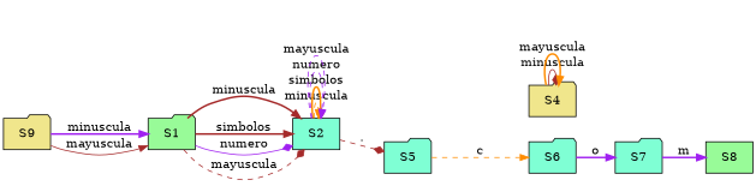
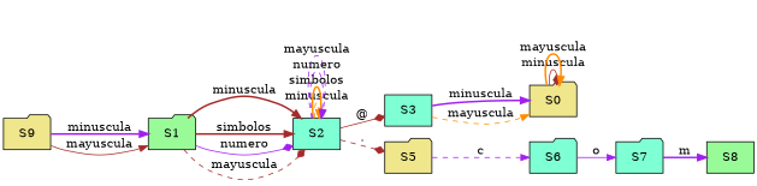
  digraph {
    rankdir=LR
    node [fillcolor=aquamarine shape=folder style=filled]
    edge [arrowhead=normal color=purple style=bold]
    n1 [fillcolor=khaki label=S9]
    S1 [fillcolor=palegreen]
    S2 [shape=box]
-   S5
-   S4 [fillcolor=khaki]
+   S3 [shape=box]
+   S5 [fillcolor=khaki]
+   S4 [fillcolor=khaki label=S0]
    S6
    S7
    S8 [fillcolor=palegreen shape=box]
    n1 -> S1 [label=minuscula]
    n1 -> S1 [color=brown label=mayuscula style=solid]
    S1 -> S2 [color=brown label=minuscula]
    S1 -> S2 [color=brown label=simbolos]
    S1 -> S2 [arrowhead=diamond label=numero style=solid]
    S1 -> S2 [arrowhead=diamond color=brown label=mayuscula style=dashed]
    S2 -> S2 [color=darkorange label=minuscula style=dashed]
    S2 -> S2 [arrowhead=diamond color=darkorange label=simbolos]
    S2 -> S2 [label=numero style=dashed]
    S2 -> S2 [label=mayuscula style=dashed]
+   S2 -> S3 [arrowhead=diamond color=brown label="@" style=solid]
    S2 -> S5 [arrowhead=diamond color=brown label="." style=dashed]
-   S5 -> S6 [color=darkorange label=c style=dashed]
+   S3 -> S4 [label=minuscula]
+   S3 -> S4 [color=darkorange label=mayuscula style=dashed]
+   S5 -> S6 [label=c style=dashed]
    S4 -> S4 [arrowhead=diamond color=brown label=minuscula style=solid]
    S4 -> S4 [color=darkorange label=mayuscula]
-   S6 -> S7 [label=o]
+   S6 -> S7 [label=o style=solid]
    S7 -> S8 [label=m]
  }
